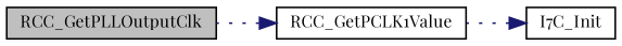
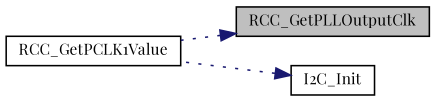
  digraph {
    fontname="Playfair Display"
    rankdir=RL
    node [color=black fillcolor=white fontname="Playfair Display" fontsize=10 shape=record style=filled]
    edge [color=midnightblue dir=back fontname="Playfair Display" fontsize=10 labelfontname=Helvetica labelfontsize=10 style=dotted]
    n1 [fillcolor=grey75 fontcolor=black height=0.2 label=RCC_GetPLLOutputClk width=0.4]
    n2 [height=0.2 label=RCC_GetPCLK1Value width=0.4]
-   n3 [height=0.2 label=I7C_Init width=0.4]
-   n2 -> n1
+   n3 [height=0.2 label=I2C_Init width=0.4]
+   n1 -> n2
    n3 -> n2
  }
